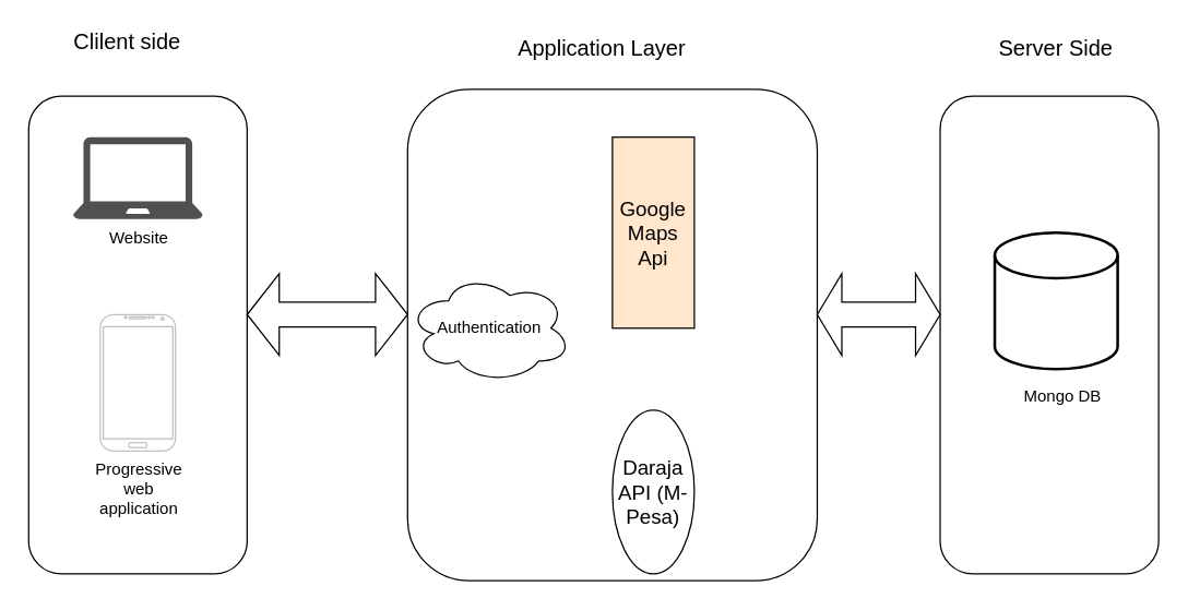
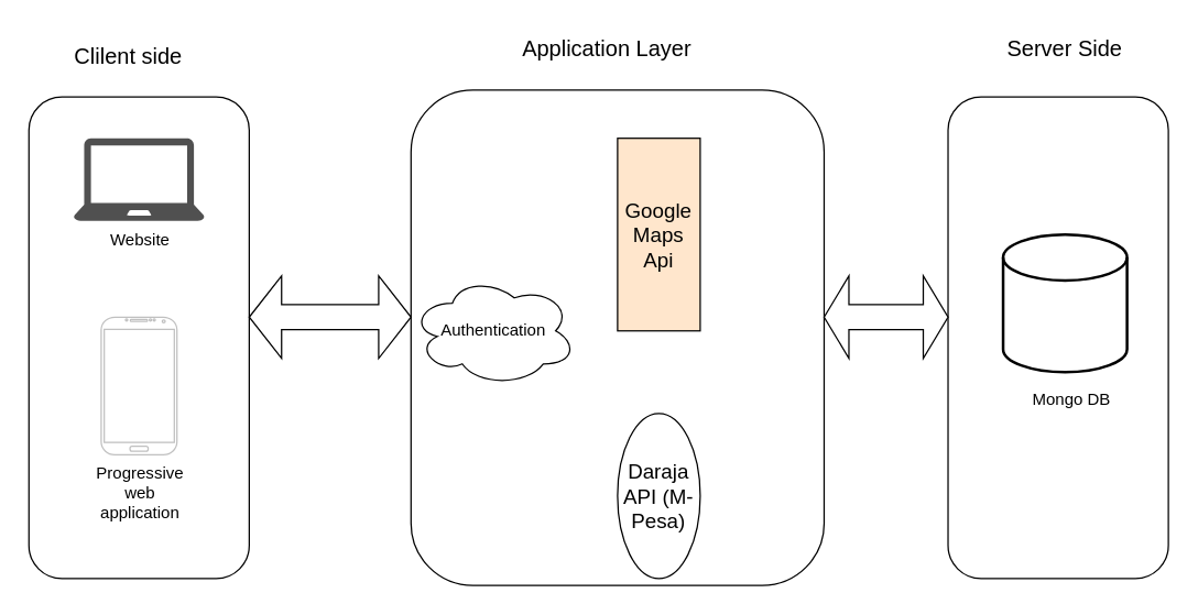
  <mxCell id="0" />
  <mxCell id="1" parent="0" />
  <mxCell id="2" value="&lt;div&gt;&lt;br&gt;&lt;/div&gt;&lt;div&gt;&lt;br&gt;&lt;/div&gt;&lt;div&gt;&lt;br&gt;&lt;/div&gt;&lt;div&gt;&lt;br&gt;&lt;/div&gt;&lt;div&gt;&lt;br&gt;&lt;/div&gt;&lt;div&gt;&lt;br&gt;&lt;/div&gt;&lt;div&gt;&lt;br&gt;&lt;/div&gt;&lt;div&gt;&lt;br&gt;&lt;/div&gt;&lt;div&gt;&lt;br&gt;&lt;/div&gt;&lt;div&gt;&lt;br&gt;&lt;/div&gt;&lt;div&gt;&lt;br&gt;&lt;/div&gt;&lt;div&gt;&lt;br&gt;&lt;/div&gt;&lt;div&gt;&lt;br&gt;&lt;/div&gt;&lt;div&gt;&lt;br&gt;&lt;/div&gt;&lt;div&gt;&lt;br&gt;&lt;/div&gt;&lt;div&gt;&lt;br&gt;&lt;/div&gt;&lt;div&gt;&lt;br&gt;&lt;/div&gt;&lt;div&gt;&lt;br&gt;&lt;/div&gt;&lt;div&gt;&lt;br&gt;&lt;/div&gt;&lt;div&gt;&lt;br&gt;&lt;/div&gt;" style="rounded=1;whiteSpace=wrap;html=1;direction=south;" parent="1" vertex="1"><mxGeometry x="20.5" y="70" width="160" height="350" as="geometry" /></mxCell>
- <mxCell id="3" value="&lt;font style=&quot;font-size: 16px;&quot;&gt;Clilent side&lt;/font&gt;" style="text;html=1;align=center;verticalAlign=middle;whiteSpace=wrap;rounded=0;" parent="1" vertex="1"><mxGeometry x="48" y="20" width="90" height="20" as="geometry" /></mxCell>
+ <mxCell id="3" value="&lt;font style=&quot;font-size: 16px;&quot;&gt;Clilent side&lt;/font&gt;" style="text;html=1;align=center;verticalAlign=middle;whiteSpace=wrap;rounded=0;" parent="1" vertex="1"><mxGeometry x="48" y="30" width="90" height="20" as="geometry" /></mxCell>
  <mxCell id="4" value="Website&lt;div&gt;&lt;br&gt;&lt;/div&gt;" style="sketch=0;pointerEvents=1;shadow=0;dashed=0;html=1;strokeColor=none;fillColor=#505050;labelPosition=center;verticalLabelPosition=bottom;verticalAlign=top;outlineConnect=0;align=center;shape=mxgraph.office.devices.laptop;" parent="1" vertex="1"><mxGeometry x="53" y="100" width="95" height="60" as="geometry" /></mxCell>
  <mxCell id="5" value="&lt;span style=&quot;text-wrap: wrap;&quot;&gt;Progressive web application&lt;/span&gt;" style="verticalLabelPosition=bottom;verticalAlign=top;html=1;shadow=0;dashed=0;strokeWidth=1;shape=mxgraph.android.phone2;strokeColor=#c0c0c0;" parent="1" vertex="1"><mxGeometry x="73" y="230" width="55" height="100" as="geometry" /></mxCell>
  <mxCell id="6" value="" style="rounded=1;whiteSpace=wrap;html=1;direction=south;" parent="1" vertex="1"><mxGeometry x="298" y="65" width="300" height="360" as="geometry" /></mxCell>
  <mxCell id="7" value="&lt;font style=&quot;font-size: 16px;&quot;&gt;Application Layer&lt;/font&gt;" style="text;html=1;align=center;verticalAlign=middle;whiteSpace=wrap;rounded=0;" parent="1" vertex="1"><mxGeometry x="358" y="20" width="165" height="30" as="geometry" /></mxCell>
  <mxCell id="8" value="Authentication" style="ellipse;shape=cloud;whiteSpace=wrap;html=1;" parent="1" vertex="1"><mxGeometry x="298" y="200" width="120" height="80" as="geometry" /></mxCell>
  <mxCell id="9" value="&lt;font style=&quot;font-size: 15px;&quot;&gt;Google Maps Api&lt;/font&gt;" style="rounded=0;whiteSpace=wrap;html=1;direction=north;fillColor=#ffe6cc;" parent="1" vertex="1"><mxGeometry x="448" y="100" width="60" height="140" as="geometry" /></mxCell>
  <mxCell id="10" value="" style="shape=doubleArrow;whiteSpace=wrap;html=1;" parent="1" vertex="1"><mxGeometry x="180.5" y="200" width="117.5" height="60" as="geometry" /></mxCell>
  <mxCell id="11" value="&lt;font style=&quot;font-size: 15px;&quot;&gt;Daraja API (M-Pesa)&lt;/font&gt;" style="ellipse;whiteSpace=wrap;html=1;direction=south;" parent="1" vertex="1"><mxGeometry x="448" y="300" width="60" height="120" as="geometry" /></mxCell>
  <mxCell id="12" value="" style="rounded=1;whiteSpace=wrap;html=1;direction=south;" parent="1" vertex="1"><mxGeometry x="688" y="70" width="160" height="350" as="geometry" /></mxCell>
  <mxCell id="13" value="&lt;font style=&quot;font-size: 16px;&quot;&gt;Server Side&lt;/font&gt;" style="text;html=1;align=center;verticalAlign=middle;whiteSpace=wrap;rounded=0;" parent="1" vertex="1"><mxGeometry x="718" y="20" width="110" height="30" as="geometry" /></mxCell>
  <mxCell id="14" value="" style="strokeWidth=2;html=1;shape=mxgraph.flowchart.database;whiteSpace=wrap;" parent="1" vertex="1"><mxGeometry x="728" y="170" width="90" height="100" as="geometry" /></mxCell>
  <mxCell id="15" value="Mongo DB" style="text;html=1;align=center;verticalAlign=middle;whiteSpace=wrap;rounded=0;" parent="1" vertex="1"><mxGeometry x="748" y="275" width="60" height="30" as="geometry" /></mxCell>
  <mxCell id="16" value="" style="shape=doubleArrow;whiteSpace=wrap;html=1;" parent="1" vertex="1"><mxGeometry x="598" y="200" width="90" height="60" as="geometry" /></mxCell>
